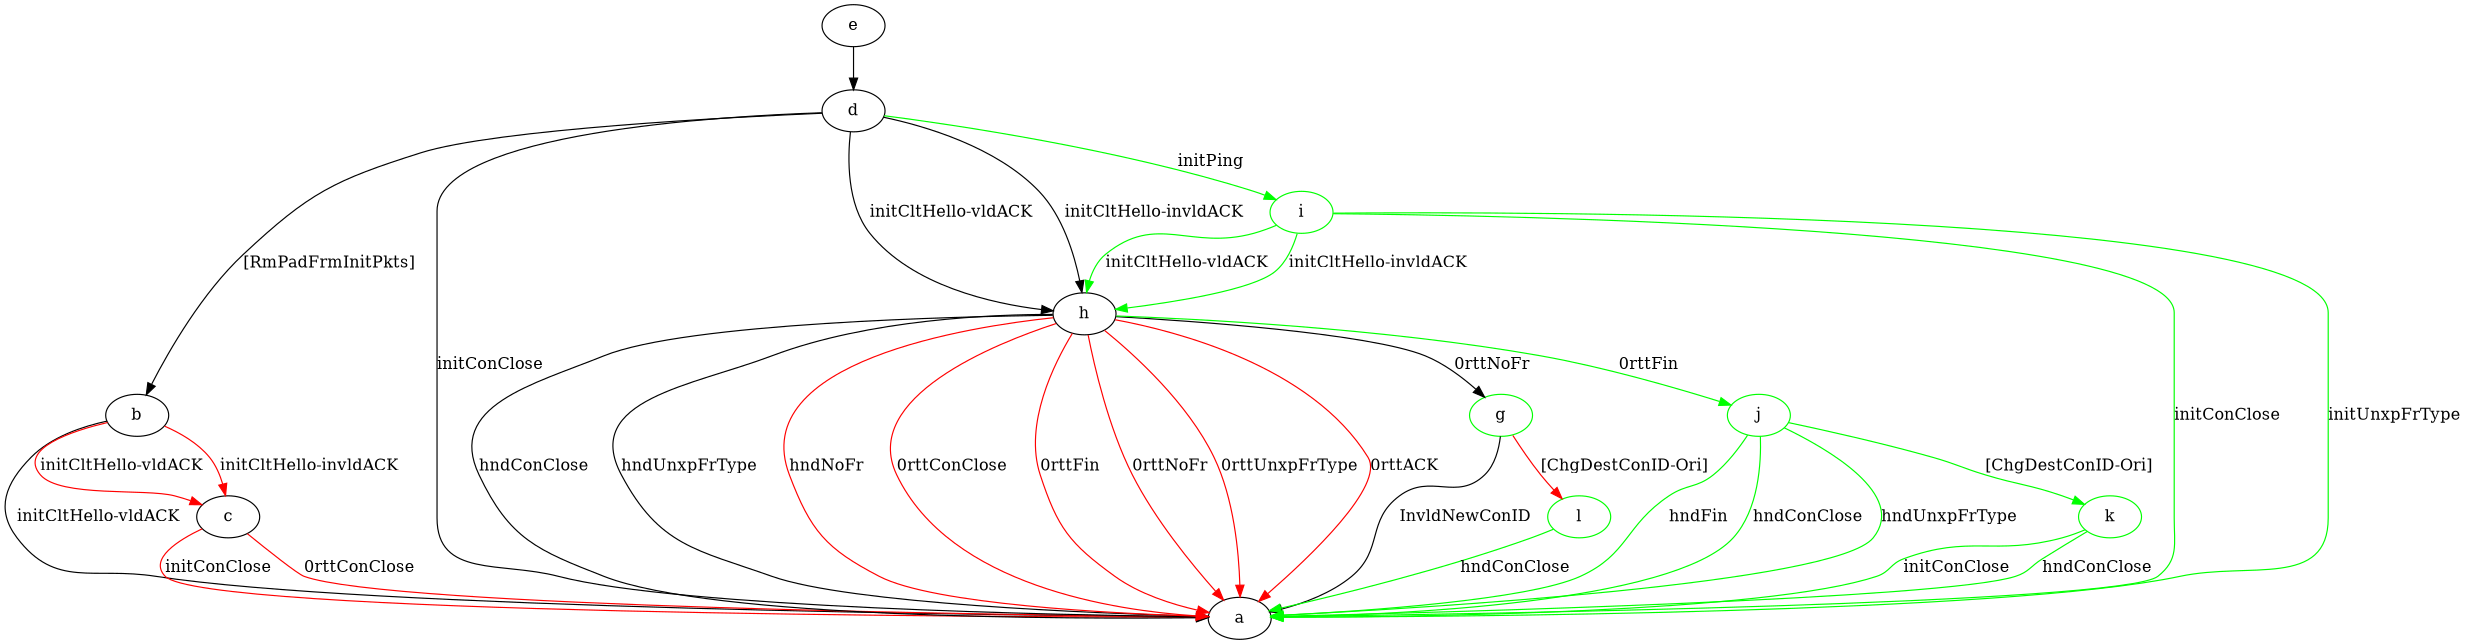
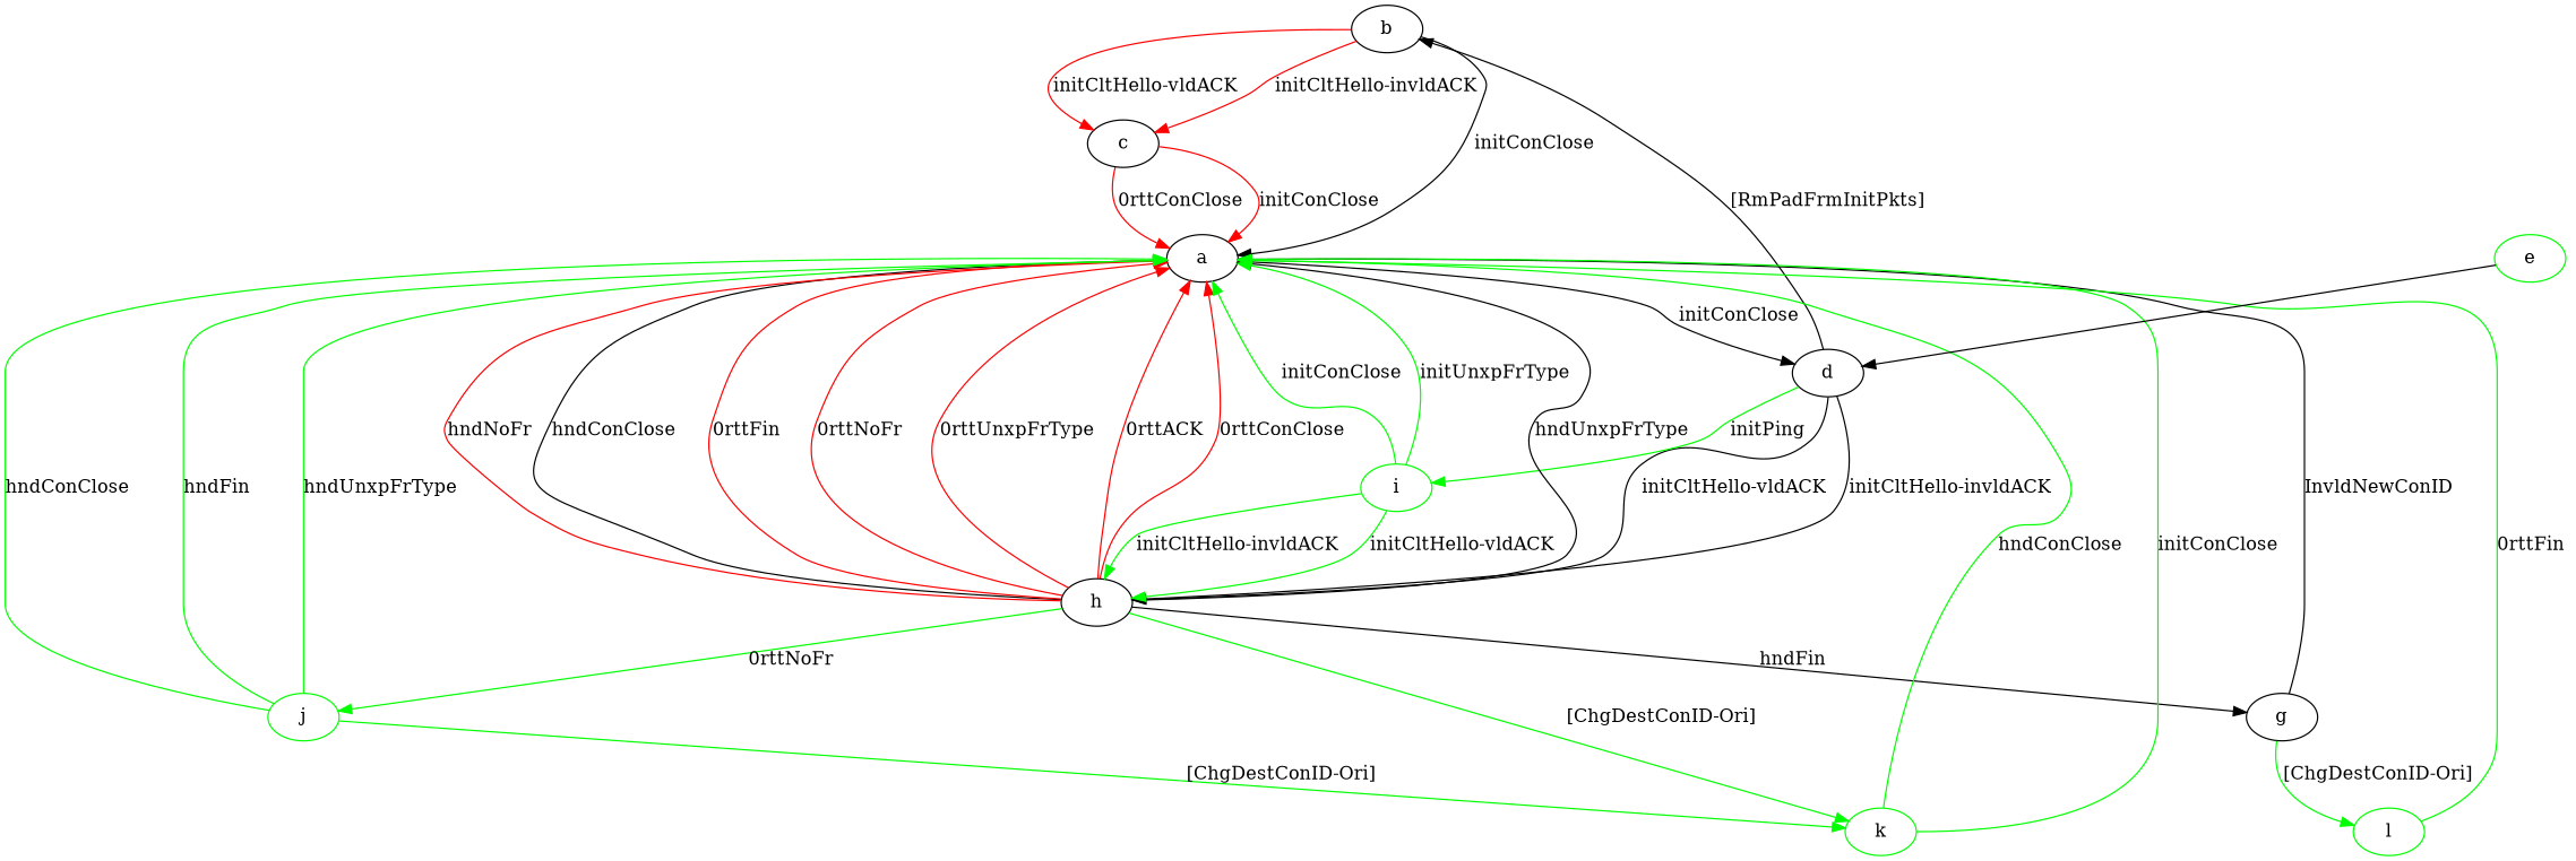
  digraph {
    edge [color=green]
    b
    a
    c
    d
    h
    i [color=green]
-   g [color=green]
+   g
    j [color=green]
    k [color=green]
    l [color=green]
-   e
-   b -> a [label="initCltHello-vldACK " color=""]
+   e [color=green]
+   b -> a [label="initConClose " color=""]
    b -> c [color=red label="initCltHello-vldACK "]
    b -> c [color=red label="initCltHello-invldACK "]
    c -> a [color=red label="initConClose "]
    c -> a [color=red label="0rttConClose "]
    d -> b [label="[RmPadFrmInitPkts] " color=""]
-   d -> a [label="initConClose " color=""]
+   a -> d [label="initConClose " color=""]
    d -> h [label="initCltHello-vldACK " color=""]
    d -> h [label="initCltHello-invldACK " color=""]
    d -> i [label="initPing "]
    h -> a [label="hndConClose " color=""]
    h -> a [label="hndUnxpFrType " color=""]
    h -> a [color=red label="hndNoFr "]
    h -> a [color=red label="0rttConClose "]
    h -> a [color=red label="0rttFin "]
    h -> a [color=red label="0rttNoFr "]
    h -> a [color=red label="0rttUnxpFrType "]
    h -> a [color=red label="0rttACK "]
-   h -> g [label="0rttNoFr " color=""]
-   h -> j [label="0rttFin "]
+   h -> g [label="hndFin " color=""]
+   h -> j [label="0rttNoFr "]
+   h -> k [label="[ChgDestConID-Ori] "]
    i -> a [label="initConClose "]
    i -> a [label="initUnxpFrType "]
    i -> h [label="initCltHello-vldACK "]
    i -> h [label="initCltHello-invldACK "]
    g -> a [label="InvldNewConID " color=""]
-   g -> l [color=red label="[ChgDestConID-Ori] "]
+   g -> l [label="[ChgDestConID-Ori] "]
    j -> a [label="hndFin "]
    j -> a [label="hndConClose "]
    j -> a [label="hndUnxpFrType "]
    j -> k [label="[ChgDestConID-Ori] "]
    k -> a [label="initConClose "]
    k -> a [label="hndConClose "]
-   l -> a [label="hndConClose "]
+   l -> a [label="0rttFin "]
    e -> d [color=""]
  }
